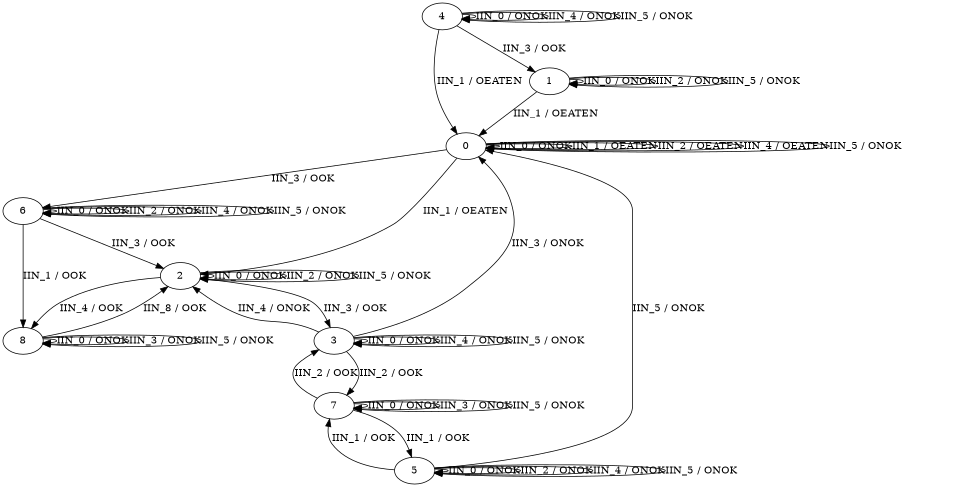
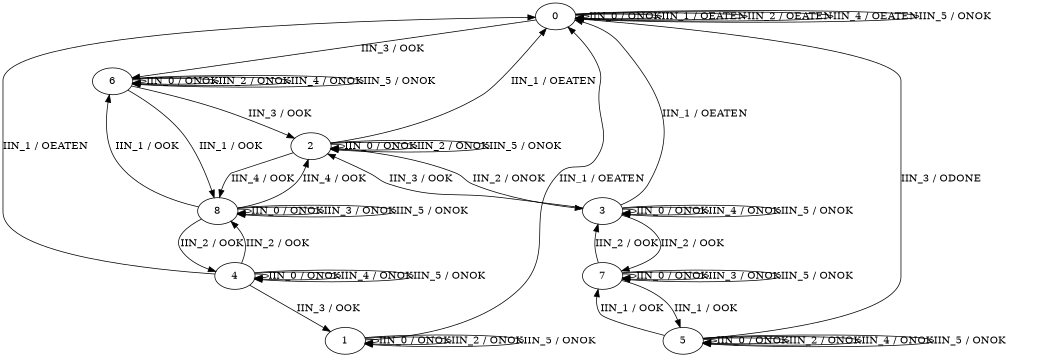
  digraph {
    0
    6
    2
    8
    1
    4
    7
    3
    5
    0 -> 0 [label="IIN_0 / ONOK"]
    0 -> 0 [label="IIN_1 / OEATEN"]
    0 -> 0 [label="IIN_2 / OEATEN"]
    0 -> 0 [label="IIN_4 / OEATEN"]
    0 -> 0 [label="IIN_5 / ONOK"]
    0 -> 6 [label="IIN_3 / OOK"]
    6 -> 6 [label="IIN_0 / ONOK"]
    6 -> 6 [label="IIN_2 / ONOK"]
    6 -> 6 [label="IIN_4 / ONOK"]
    6 -> 6 [label="IIN_5 / ONOK"]
    6 -> 2 [label="IIN_3 / OOK"]
    6 -> 8 [label="IIN_1 / OOK"]
-   0 -> 2 [label="IIN_1 / OEATEN"]
+   2 -> 0 [label="IIN_1 / OEATEN"]
    2 -> 2 [label="IIN_0 / ONOK"]
    2 -> 2 [label="IIN_2 / ONOK"]
    2 -> 2 [label="IIN_5 / ONOK"]
    2 -> 8 [label="IIN_4 / OOK"]
-   2 -> 3 [label="IIN_3 / OOK"]
-   8 -> 2 [label="IIN_8 / OOK"]
+   2 -> 3 [label="IIN_2 / ONOK"]
+   8 -> 6 [label="IIN_1 / OOK"]
+   8 -> 2 [label="IIN_4 / OOK"]
    8 -> 8 [label="IIN_0 / ONOK"]
    8 -> 8 [label="IIN_3 / ONOK"]
    8 -> 8 [label="IIN_5 / ONOK"]
+   8 -> 4 [label="IIN_2 / OOK"]
    1 -> 0 [label="IIN_1 / OEATEN"]
    1 -> 1 [label="IIN_0 / ONOK"]
    1 -> 1 [label="IIN_2 / ONOK"]
    1 -> 1 [label="IIN_5 / ONOK"]
    4 -> 0 [label="IIN_1 / OEATEN"]
+   4 -> 8 [label="IIN_2 / OOK"]
    4 -> 1 [label="IIN_3 / OOK"]
    4 -> 4 [label="IIN_0 / ONOK"]
    4 -> 4 [label="IIN_4 / ONOK"]
    4 -> 4 [label="IIN_5 / ONOK"]
    7 -> 7 [label="IIN_0 / ONOK"]
    7 -> 7 [label="IIN_3 / ONOK"]
    7 -> 7 [label="IIN_5 / ONOK"]
    7 -> 3 [label="IIN_2 / OOK"]
    7 -> 5 [label="IIN_1 / OOK"]
-   3 -> 0 [label="IIN_3 / ONOK"]
-   3 -> 2 [label="IIN_4 / ONOK"]
+   3 -> 0 [label="IIN_1 / OEATEN"]
+   3 -> 2 [label="IIN_3 / OOK"]
    3 -> 7 [label="IIN_2 / OOK"]
    3 -> 3 [label="IIN_0 / ONOK"]
    3 -> 3 [label="IIN_4 / ONOK"]
    3 -> 3 [label="IIN_5 / ONOK"]
-   5 -> 0 [label="IIN_5 / ONOK"]
+   5 -> 0 [label="IIN_3 / ODONE"]
    5 -> 7 [label="IIN_1 / OOK"]
    5 -> 5 [label="IIN_0 / ONOK"]
    5 -> 5 [label="IIN_2 / ONOK"]
    5 -> 5 [label="IIN_4 / ONOK"]
    5 -> 5 [label="IIN_5 / ONOK"]
  }
